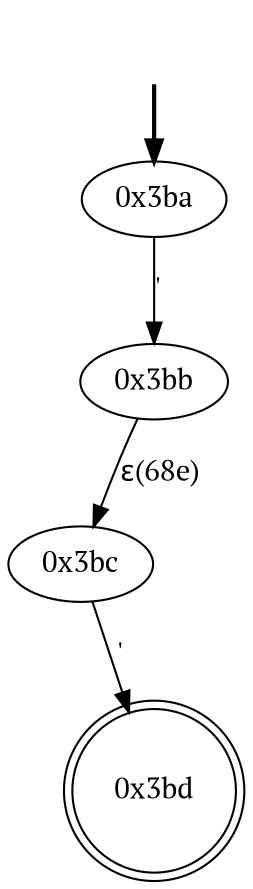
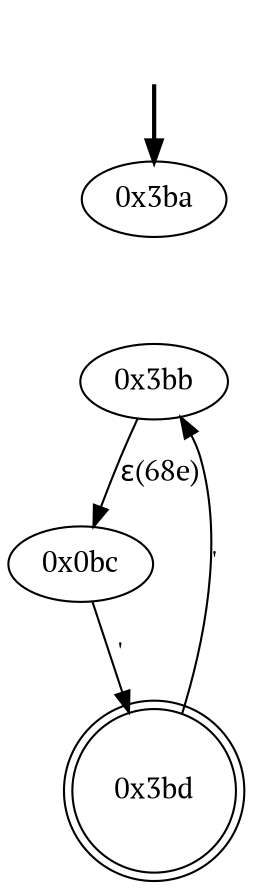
  digraph {
    fontname="PT Serif"
    node [fontname="PT Serif"]
    edge [fontname="PT Serif"]
    fake [style=invisible]
    "0x3ba" [root=true]
    "0x3bb"
-   "0x3bc"
+   "0x3bc" [label="0x0bc"]
    "0x3bd" [shape=doublecircle]
    fake -> "0x3ba" [style=bold]
-   "0x3ba" -> "0x3bb" [label="'"]
+   "0x3bd" -> "0x3bb" [label="'"]
    "0x3bb" -> "0x3bc" [label="ε(68e)"]
    "0x3bc" -> "0x3bd" [label="'"]
  }
